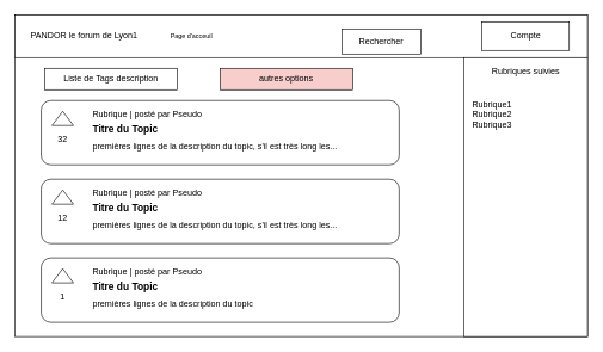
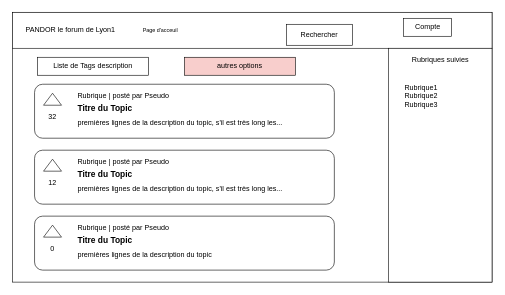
  <mxCell id="0" />
  <mxCell id="1" parent="0" />
  <mxCell id="2" value="" style="rounded=0;whiteSpace=wrap;html=1;" parent="1" vertex="1"><mxGeometry x="20" y="20" width="800" height="450" as="geometry" /></mxCell>
  <mxCell id="3" value="" style="rounded=0;whiteSpace=wrap;html=1;" parent="1" vertex="1"><mxGeometry x="20" y="20" width="800" height="60" as="geometry" /></mxCell>
  <mxCell id="4" value="PANDOR le forum de Lyon1" style="text;html=1;strokeColor=none;fillColor=none;align=center;verticalAlign=middle;whiteSpace=wrap;rounded=0;" parent="1" vertex="1"><mxGeometry x="27" y="40" width="180" height="20" as="geometry" /></mxCell>
  <mxCell id="5" value="&lt;font style=&quot;font-size: 9px&quot;&gt;Page d'acceuil&lt;br&gt;&lt;/font&gt;" style="text;html=1;strokeColor=none;fillColor=none;align=center;verticalAlign=middle;whiteSpace=wrap;rounded=0;" parent="1" vertex="1"><mxGeometry x="197" y="40" width="140" height="20" as="geometry" /></mxCell>
  <mxCell id="6" value="" style="rounded=0;whiteSpace=wrap;html=1;" vertex="1" parent="1"><mxGeometry x="647" y="80" width="173" height="390" as="geometry" /></mxCell>
  <mxCell id="7" value="Rubriques suivies" style="text;html=1;strokeColor=none;fillColor=none;align=center;verticalAlign=middle;whiteSpace=wrap;rounded=0;" vertex="1" parent="1"><mxGeometry x="668.5" y="90" width="130" height="20" as="geometry" /></mxCell>
- <mxCell id="8" value="&lt;div&gt;Rubrique1&lt;/div&gt;&lt;div&gt;Rubrique2&lt;/div&gt;&lt;div&gt;Rubrique3&lt;br&gt;&lt;/div&gt;" style="text;html=1;strokeColor=none;fillColor=none;align=center;verticalAlign=middle;whiteSpace=wrap;rounded=0;" vertex="1" parent="1"><mxGeometry x="657" y="120" width="60" height="80" as="geometry" /></mxCell>
- <mxCell id="9" value="Compte" style="rounded=0;whiteSpace=wrap;html=1;" vertex="1" parent="1"><mxGeometry x="672.5" y="30" width="122" height="40" as="geometry" /></mxCell>
+ <mxCell id="8" value="&lt;div&gt;Rubrique1&lt;/div&gt;&lt;div&gt;Rubrique2&lt;/div&gt;&lt;div&gt;Rubrique3&lt;br&gt;&lt;/div&gt;" style="text;html=1;strokeColor=none;fillColor=none;align=center;verticalAlign=middle;whiteSpace=wrap;rounded=0;" vertex="1" parent="1"><mxGeometry x="672" y="120" width="60" height="80" as="geometry" /></mxCell>
+ <mxCell id="9" value="Compte" style="rounded=0;whiteSpace=wrap;html=1;" vertex="1" parent="1"><mxGeometry x="672.5" y="30" width="80" height="30" as="geometry" /></mxCell>
  <mxCell id="10" value="Rechercher" style="rounded=0;whiteSpace=wrap;html=1;" vertex="1" parent="1"><mxGeometry x="477" y="40" width="110" height="35" as="geometry" /></mxCell>
  <mxCell id="11" value="" style="rounded=1;whiteSpace=wrap;html=1;" vertex="1" parent="1"><mxGeometry x="57" y="140" width="500" height="90" as="geometry" /></mxCell>
  <mxCell id="12" value="" style="triangle;whiteSpace=wrap;html=1;rotation=-90;" vertex="1" parent="1"><mxGeometry x="77" y="150" width="20" height="30" as="geometry" /></mxCell>
  <mxCell id="13" value="32" style="text;html=1;strokeColor=none;fillColor=none;align=center;verticalAlign=middle;whiteSpace=wrap;rounded=0;direction=south;" vertex="1" parent="1"><mxGeometry x="77" y="190" width="20" height="10" as="geometry" /></mxCell>
  <mxCell id="14" value="&lt;div align=&quot;left&quot;&gt;Rubrique | posté par Pseudo&lt;/div&gt;" style="text;html=1;strokeColor=none;fillColor=none;align=left;verticalAlign=middle;whiteSpace=wrap;rounded=0;" vertex="1" parent="1"><mxGeometry x="127" y="150" width="190" height="20" as="geometry" /></mxCell>
  <mxCell id="15" value="&lt;div align=&quot;left&quot;&gt;&lt;font style=&quot;font-size: 14px&quot;&gt;&lt;b&gt;Titre du Topic&lt;/b&gt;&lt;/font&gt;&lt;/div&gt;" style="text;html=1;strokeColor=none;fillColor=none;align=left;verticalAlign=middle;whiteSpace=wrap;rounded=0;" vertex="1" parent="1"><mxGeometry x="127" y="170" width="150" height="20" as="geometry" /></mxCell>
  <mxCell id="16" value="&lt;div align=&quot;left&quot;&gt;premières lignes de la description du topic, s'il est très long les...&lt;br&gt;&lt;/div&gt;" style="text;html=1;strokeColor=none;fillColor=none;align=left;verticalAlign=middle;whiteSpace=wrap;rounded=0;" vertex="1" parent="1"><mxGeometry x="127" y="190" width="390" height="30" as="geometry" /></mxCell>
  <mxCell id="17" value="" style="rounded=1;whiteSpace=wrap;html=1;" vertex="1" parent="1"><mxGeometry x="57" y="250" width="500" height="90" as="geometry" /></mxCell>
  <mxCell id="18" value="" style="triangle;whiteSpace=wrap;html=1;rotation=-90;" vertex="1" parent="1"><mxGeometry x="77" y="260" width="20" height="30" as="geometry" /></mxCell>
  <mxCell id="19" value="12" style="text;html=1;strokeColor=none;fillColor=none;align=center;verticalAlign=middle;whiteSpace=wrap;rounded=0;direction=south;" vertex="1" parent="1"><mxGeometry x="77" y="300" width="20" height="10" as="geometry" /></mxCell>
  <mxCell id="20" value="&lt;div align=&quot;left&quot;&gt;Rubrique | posté par Pseudo&lt;/div&gt;" style="text;html=1;strokeColor=none;fillColor=none;align=left;verticalAlign=middle;whiteSpace=wrap;rounded=0;" vertex="1" parent="1"><mxGeometry x="127" y="260" width="190" height="20" as="geometry" /></mxCell>
  <mxCell id="21" value="&lt;div align=&quot;left&quot;&gt;&lt;font style=&quot;font-size: 14px&quot;&gt;&lt;b&gt;Titre du Topic&lt;/b&gt;&lt;/font&gt;&lt;/div&gt;" style="text;html=1;strokeColor=none;fillColor=none;align=left;verticalAlign=middle;whiteSpace=wrap;rounded=0;" vertex="1" parent="1"><mxGeometry x="127" y="280" width="150" height="20" as="geometry" /></mxCell>
  <mxCell id="22" value="&lt;div align=&quot;left&quot;&gt;premières lignes de la description du topic, s'il est très long les...&lt;br&gt;&lt;/div&gt;" style="text;html=1;strokeColor=none;fillColor=none;align=left;verticalAlign=middle;whiteSpace=wrap;rounded=0;" vertex="1" parent="1"><mxGeometry x="127" y="300" width="390" height="30" as="geometry" /></mxCell>
  <mxCell id="23" value="" style="rounded=1;whiteSpace=wrap;html=1;" vertex="1" parent="1"><mxGeometry x="57" y="360" width="500" height="90" as="geometry" /></mxCell>
  <mxCell id="24" value="" style="triangle;whiteSpace=wrap;html=1;rotation=-90;" vertex="1" parent="1"><mxGeometry x="77" y="370" width="20" height="30" as="geometry" /></mxCell>
- <mxCell id="25" value="1" style="text;html=1;strokeColor=none;fillColor=none;align=center;verticalAlign=middle;whiteSpace=wrap;rounded=0;direction=south;" vertex="1" parent="1"><mxGeometry x="77" y="410" width="20" height="10" as="geometry" /></mxCell>
+ <mxCell id="25" value="0" style="text;html=1;strokeColor=none;fillColor=none;align=center;verticalAlign=middle;whiteSpace=wrap;rounded=0;direction=south;" vertex="1" parent="1"><mxGeometry x="77" y="410" width="20" height="10" as="geometry" /></mxCell>
  <mxCell id="26" value="&lt;div align=&quot;left&quot;&gt;Rubrique | posté par Pseudo&lt;/div&gt;" style="text;html=1;strokeColor=none;fillColor=none;align=left;verticalAlign=middle;whiteSpace=wrap;rounded=0;" vertex="1" parent="1"><mxGeometry x="127" y="370" width="190" height="20" as="geometry" /></mxCell>
  <mxCell id="27" value="&lt;div align=&quot;left&quot;&gt;&lt;font style=&quot;font-size: 14px&quot;&gt;&lt;b&gt;Titre du Topic&lt;/b&gt;&lt;/font&gt;&lt;/div&gt;" style="text;html=1;strokeColor=none;fillColor=none;align=left;verticalAlign=middle;whiteSpace=wrap;rounded=0;" vertex="1" parent="1"><mxGeometry x="127" y="390" width="150" height="20" as="geometry" /></mxCell>
  <mxCell id="28" value="&lt;div align=&quot;left&quot;&gt;premières lignes de la description du topic&lt;/div&gt;" style="text;html=1;strokeColor=none;fillColor=none;align=left;verticalAlign=middle;whiteSpace=wrap;rounded=0;" vertex="1" parent="1"><mxGeometry x="127" y="410" width="390" height="30" as="geometry" /></mxCell>
  <mxCell id="29" value="Liste de Tags description" style="rounded=0;whiteSpace=wrap;html=1;" vertex="1" parent="1"><mxGeometry x="62" y="95" width="185" height="30" as="geometry" /></mxCell>
  <mxCell id="30" value="autres options" style="rounded=0;whiteSpace=wrap;html=1;fillColor=#f8cecc;" vertex="1" parent="1"><mxGeometry x="307" y="95" width="185" height="30" as="geometry" /></mxCell>
